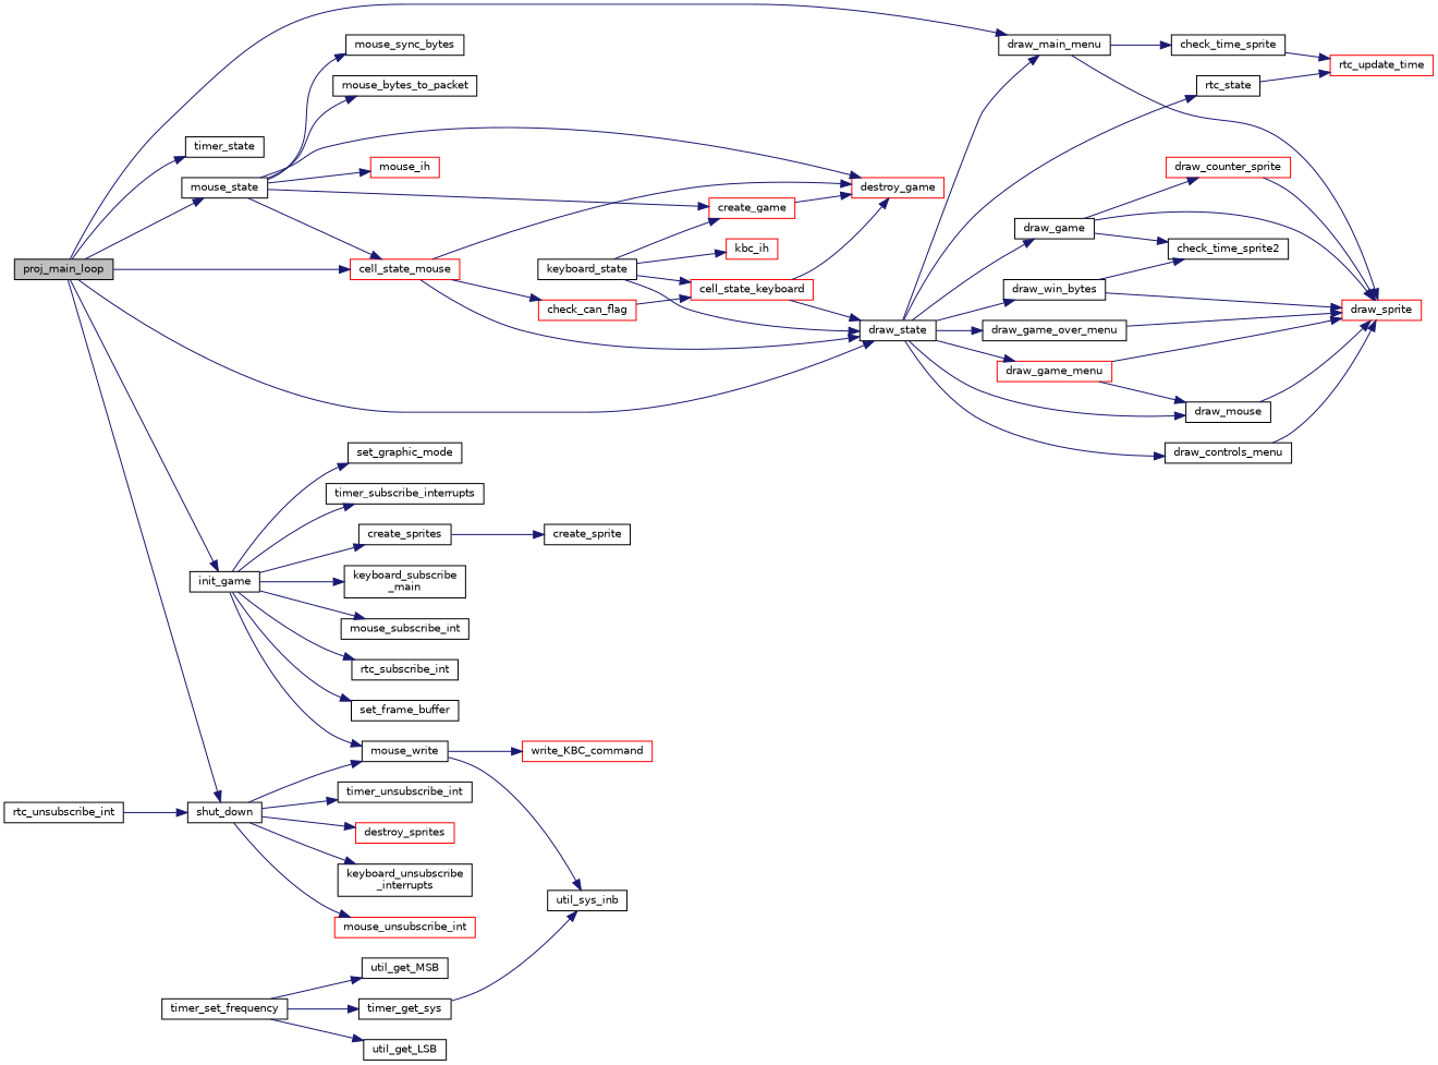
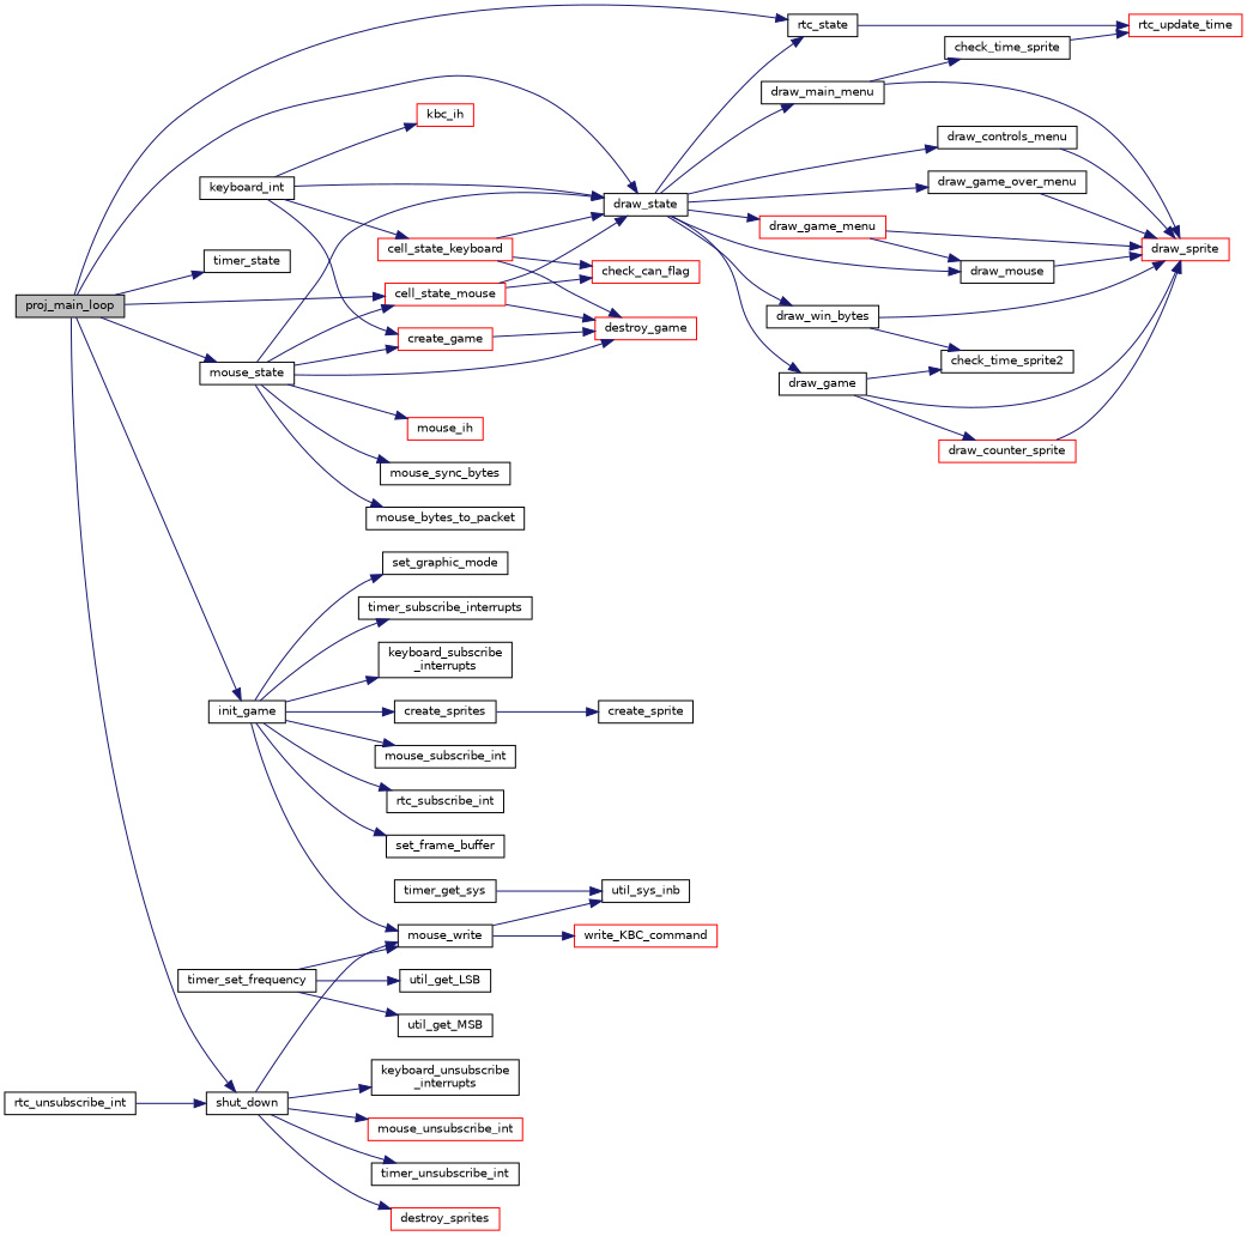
  digraph {
    rankdir=LR
    node [color=black fillcolor=white fontname=Helvetica fontsize=10 shape=record style=filled]
    edge [color=midnightblue fontname=Helvetica fontsize=10 labelfontname=Helvetica labelfontsize=10 style=solid]
    n1 [fillcolor=grey75 fontcolor=black height=0.2 label=proj_main_loop width=0.4]
    n2 [height=0.2 label=draw_state width=0.4]
    n3 [height=0.2 label=init_game width=0.4]
    n4 [height=0.2 label=mouse_state width=0.4]
    n5 [height=0.2 label=rtc_state width=0.4]
    n6 [height=0.2 label=shut_down width=0.4]
    n7 [height=0.2 label=timer_state width=0.4]
    n8 [color=red height=0.2 label=cell_state_mouse width=0.4]
    n9 [height=0.2 label=draw_controls_menu width=0.4]
    n10 [height=0.2 label=draw_game width=0.4]
    n11 [color=red height=0.2 label=draw_game_menu width=0.4]
    n12 [height=0.2 label=draw_game_over_menu width=0.4]
    n13 [height=0.2 label=draw_main_menu width=0.4]
    n14 [height=0.2 label=draw_mouse width=0.4]
    n15 [height=0.2 label=draw_win_bytes width=0.4]
    n16 [height=0.2 label=create_sprites width=0.4]
-   n17 [height=0.2 label="keyboard_subscribe\l_main" width=0.4]
+   n17 [height=0.2 label="keyboard_subscribe\l_interrupts" width=0.4]
    n18 [height=0.2 label=mouse_subscribe_int width=0.4]
    n19 [height=0.2 label=mouse_write width=0.4]
    n20 [height=0.2 label=rtc_subscribe_int width=0.4]
    n21 [height=0.2 label=set_frame_buffer width=0.4]
    n22 [height=0.2 label=set_graphic_mode width=0.4]
    n23 [height=0.2 label=timer_subscribe_interrupts width=0.4]
-   n24 [height=0.2 label=keyboard_state width=0.4]
+   n24 [height=0.2 label=keyboard_int width=0.4]
    n25 [color=red height=0.2 label=cell_state_keyboard width=0.4]
    n26 [color=red height=0.2 label=create_game width=0.4]
    n27 [color=red height=0.2 label=kbc_ih width=0.4]
    n28 [color=red height=0.2 label=destroy_game width=0.4]
    n29 [height=0.2 label=mouse_bytes_to_packet width=0.4]
    n30 [color=red height=0.2 label=mouse_ih width=0.4]
    n31 [height=0.2 label=mouse_sync_bytes width=0.4]
    n32 [color=red height=0.2 label=rtc_update_time width=0.4]
    n33 [color=red height=0.2 label=destroy_sprites width=0.4]
    n34 [height=0.2 label="keyboard_unsubscribe\l_interrupts" width=0.4]
    n35 [color=red height=0.2 label=mouse_unsubscribe_int width=0.4]
    n36 [height=0.2 label=timer_unsubscribe_int width=0.4]
    n37 [color=red height=0.2 label=draw_sprite width=0.4]
    n38 [height=0.2 label=check_time_sprite2 width=0.4]
    n39 [color=red height=0.2 label=draw_counter_sprite width=0.4]
    n40 [height=0.2 label=check_time_sprite width=0.4]
    n41 [height=0.2 label=create_sprite width=0.4]
    n42 [height=0.2 label=util_sys_inb width=0.4]
    n43 [color=red height=0.2 label=write_KBC_command width=0.4]
    n44 [height=0.2 label=timer_set_frequency width=0.4]
    n45 [height=0.2 label=timer_get_sys width=0.4]
    n46 [height=0.2 label=util_get_LSB width=0.4]
    n47 [height=0.2 label=util_get_MSB width=0.4]
    n48 [color=red height=0.2 label=check_can_flag width=0.4]
    n49 [height=0.2 label=rtc_unsubscribe_int width=0.4]
    n1 -> n2
    n1 -> n3
    n1 -> n4
-   n1 -> n13
+   n1 -> n5
    n1 -> n6
    n1 -> n7
    n1 -> n8
    n2 -> n5
    n2 -> n9
    n2 -> n10
    n2 -> n11
    n2 -> n12
    n2 -> n13
    n2 -> n14
    n2 -> n15
    n3 -> n16
    n3 -> n17
    n3 -> n18
    n3 -> n19
    n3 -> n20
    n3 -> n21
    n3 -> n22
    n3 -> n23
+   n4 -> n2
    n4 -> n8
    n4 -> n26
    n4 -> n28
    n4 -> n29
    n4 -> n30
    n4 -> n31
    n5 -> n32
    n6 -> n19
    n6 -> n33
    n6 -> n34
    n6 -> n35
    n6 -> n36
    n8 -> n2
    n8 -> n28
    n8 -> n48
    n9 -> n37
    n10 -> n37
    n10 -> n38
    n10 -> n39
    n11 -> n14
    n11 -> n37
    n12 -> n37
    n13 -> n37
    n13 -> n40
    n14 -> n37
    n15 -> n37
    n15 -> n38
    n16 -> n41
    n19 -> n42
    n19 -> n43
    n24 -> n2
    n24 -> n25
    n24 -> n26
    n24 -> n27
    n25 -> n2
    n25 -> n28
-   n48 -> n25
+   n25 -> n48
    n26 -> n28
    n39 -> n37
    n40 -> n32
-   n44 -> n45
+   n44 -> n19
    n44 -> n46
    n44 -> n47
    n45 -> n42
    n49 -> n6
  }
